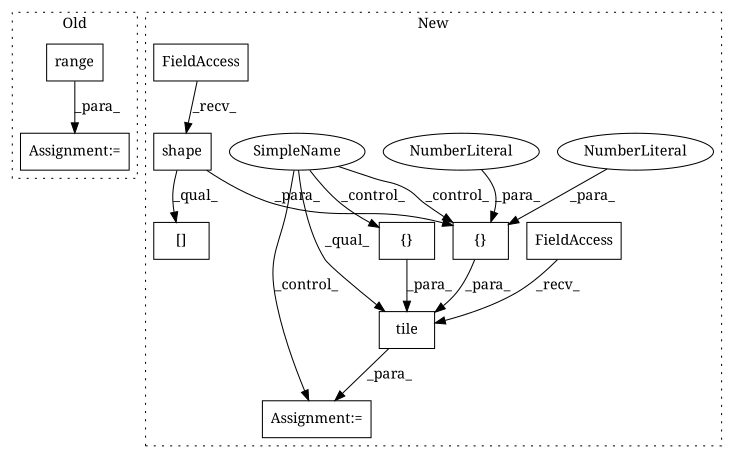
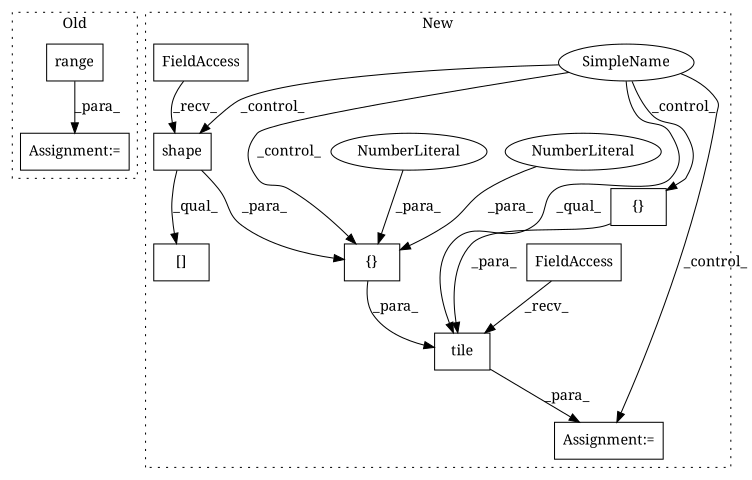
  digraph {
    fontname="Noto Serif"
    node [a=32 fontname="Noto Serif" l=1 shape=box]
    edge [fontname="Noto Serif"]
    n1 [l="6,1" label=range s="2245,2261"]
    n2 [a=7 l=33 label="Assignment:=" s=2238]
    n3 [l="5,1" label=tile s="2358,2400"]
    n4 [a=7 label="Assignment:=" s=2336]
    n5 [a=4 l="1,1" label="{}" s="2384,2399"]
    n6 [a=34 label=NumberLiteral s=2398 shape=ellipse]
    n7 [a=34 label=NumberLiteral s=2396 shape=ellipse]
    n8 [a=22 l=10 label=FieldAccess s=2337]
    n9 [a=4 l="1,1" label="{}" s="2162,2183"]
    n10 [l="6,1" label=shape s="2288,2305"]
    n11 [a=2 l="40,1" label="[]" s="2267,2308"]
    n12 [a=42 label=SimpleName shape=ellipse l=""]
    n13 [a=22 l=10 label=FieldAccess s=2267]
    subgraph cluster_1 {
      label=Old
      style=dotted
      n1
      n2
    }
    subgraph cluster_2 {
      label=New
      style=dotted
      n3
      n4
      n5
      n6
      n7
      n8
      n9
      n10
      n11
      n12
      n13
    }
    n1 -> n2 [label=_para_]
    n3 -> n4 [label=_para_]
    n5 -> n3 [label=_para_]
    n6 -> n5 [label=_para_]
    n7 -> n5 [label=_para_]
    n8 -> n3 [label=_recv_]
    n9 -> n3 [label=_para_]
    n10 -> n5 [label=_para_]
    n10 -> n11 [label=_qual_]
    n12 -> n3 [label=_qual_]
    n12 -> n4 [label=_control_]
    n12 -> n5 [label=_control_]
    n12 -> n9 [label=_control_]
+   n12 -> n10 [label=_control_]
    n13 -> n10 [label=_recv_]
  }
